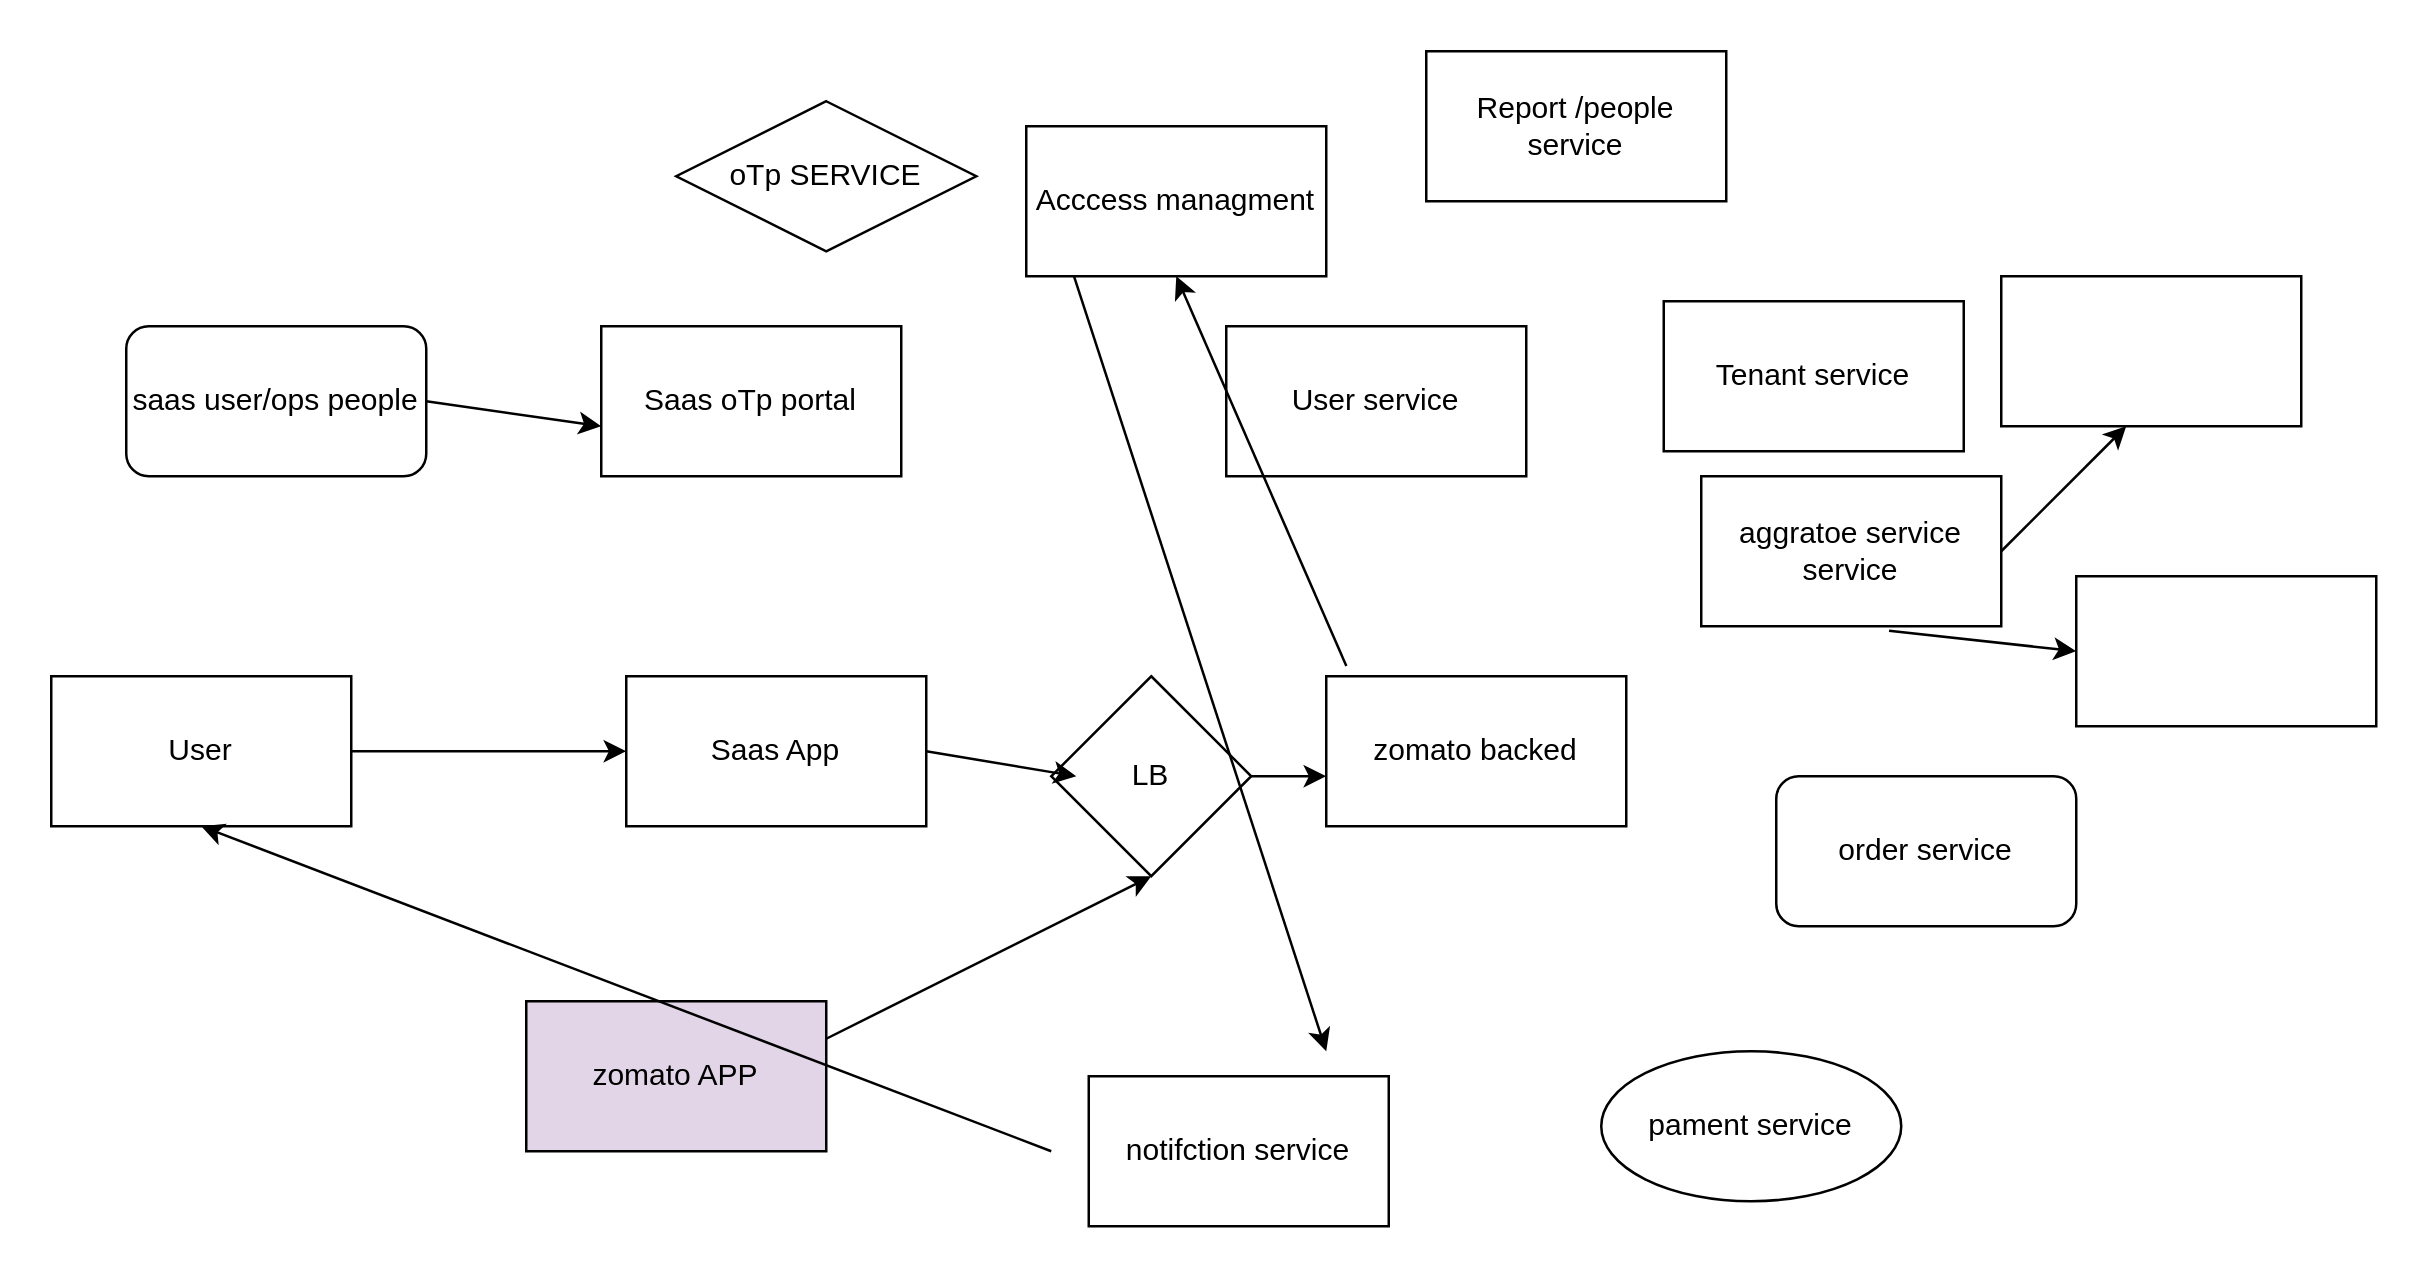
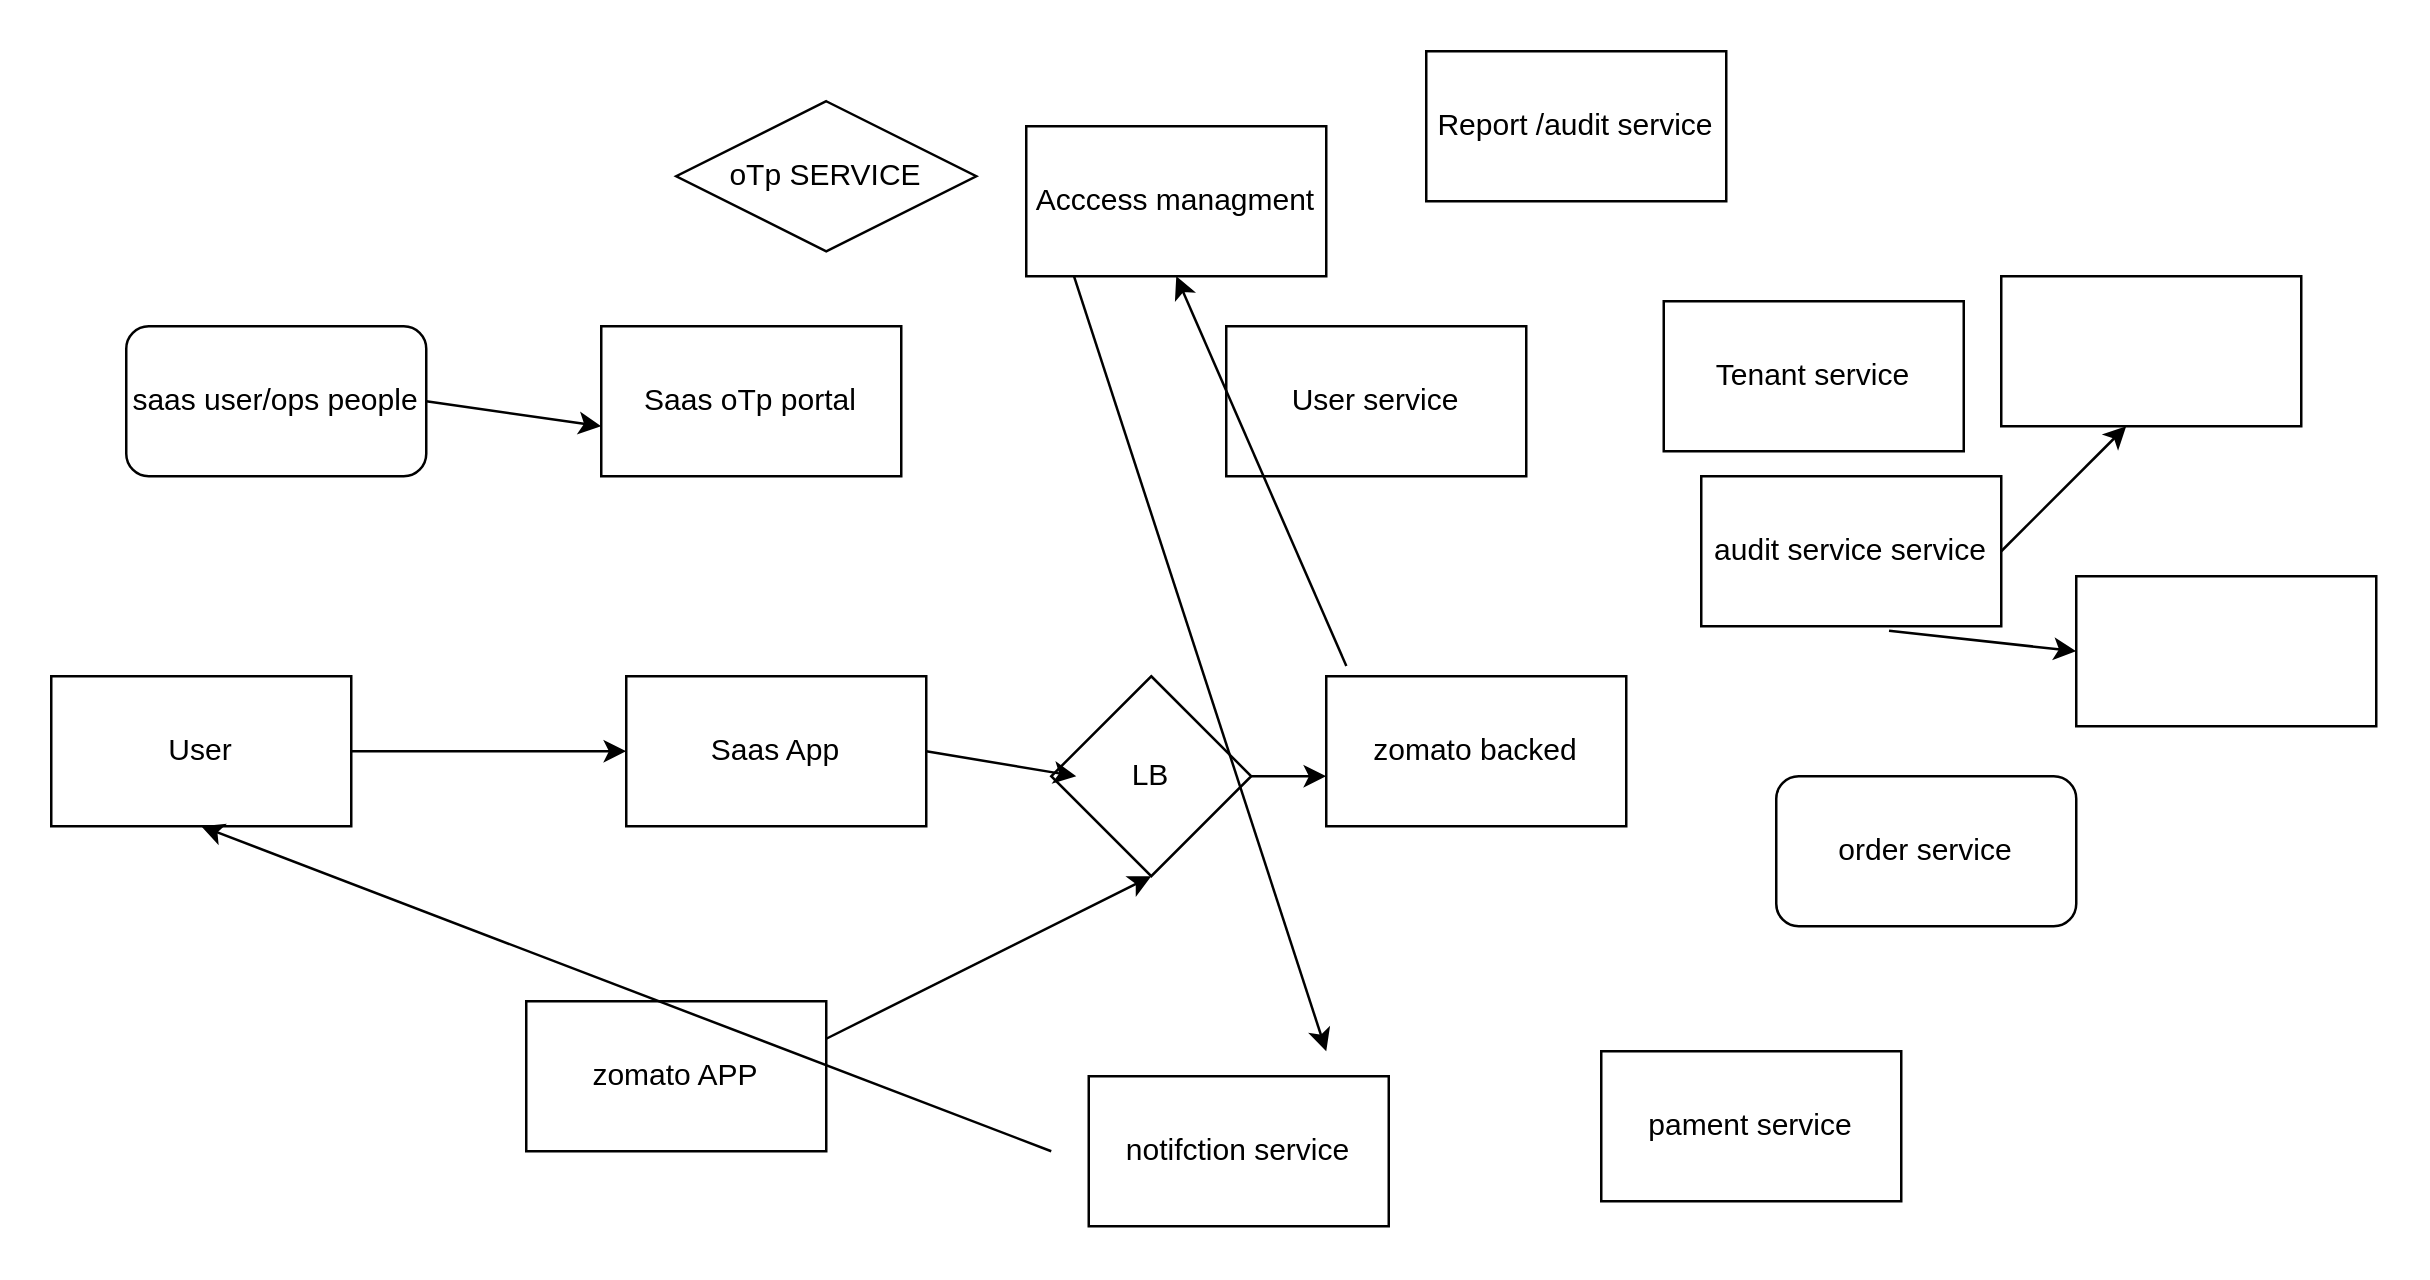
  <mxCell id="0" />
  <mxCell id="1" parent="0" />
  <mxCell id="2" value="User" style="rounded=0;whiteSpace=wrap;html=1;" vertex="1" parent="1"><mxGeometry x="20" y="270" width="120" height="60" as="geometry" /></mxCell>
  <mxCell id="3" value="Saas App" style="rounded=0;whiteSpace=wrap;html=1;" vertex="1" parent="1"><mxGeometry x="250" y="270" width="120" height="60" as="geometry" /></mxCell>
  <mxCell id="4" value="" style="endArrow=classic;html=1;rounded=0;exitX=1;exitY=0.5;exitDx=0;exitDy=0;" edge="1" parent="1" source="2"><mxGeometry width="50" height="50" relative="1" as="geometry"><mxPoint x="200" y="350" as="sourcePoint" /><mxPoint x="250" y="300" as="targetPoint" /></mxGeometry></mxCell>
  <mxCell id="5" value="zomato backed" style="rounded=0;whiteSpace=wrap;html=1;" vertex="1" parent="1"><mxGeometry x="530" y="270" width="120" height="60" as="geometry" /></mxCell>
  <mxCell id="6" value="LB" style="rhombus;whiteSpace=wrap;html=1;" vertex="1" parent="1"><mxGeometry x="420" y="270" width="80" height="80" as="geometry" /></mxCell>
  <mxCell id="7" value="" style="endArrow=classic;html=1;rounded=0;exitX=1;exitY=0.5;exitDx=0;exitDy=0;" edge="1" parent="1" source="3"><mxGeometry width="50" height="50" relative="1" as="geometry"><mxPoint x="380" y="360" as="sourcePoint" /><mxPoint x="430" y="310" as="targetPoint" /></mxGeometry></mxCell>
  <mxCell id="8" value="" style="endArrow=classic;html=1;rounded=0;exitX=1;exitY=0.5;exitDx=0;exitDy=0;" edge="1" parent="1" source="6"><mxGeometry width="50" height="50" relative="1" as="geometry"><mxPoint x="480" y="360" as="sourcePoint" /><mxPoint x="530" y="310" as="targetPoint" /></mxGeometry></mxCell>
  <mxCell id="9" value="User service" style="rounded=0;whiteSpace=wrap;html=1;" vertex="1" parent="1"><mxGeometry x="490" y="130" width="120" height="60" as="geometry" /></mxCell>
  <mxCell id="10" value="Tenant service" style="rounded=0;whiteSpace=wrap;html=1;" vertex="1" parent="1"><mxGeometry x="665" y="120" width="120" height="60" as="geometry" /></mxCell>
  <mxCell id="11" value="Acccess managment" style="rounded=0;whiteSpace=wrap;html=1;" vertex="1" parent="1"><mxGeometry x="410" y="50" width="120" height="60" as="geometry" /></mxCell>
  <mxCell id="12" value="Saas oTp portal" style="rounded=0;whiteSpace=wrap;html=1;" vertex="1" parent="1"><mxGeometry x="240" y="130" width="120" height="60" as="geometry" /></mxCell>
  <mxCell id="13" value="saas user/ops people" style="whiteSpace=wrap;html=1;rounded=1;" vertex="1" parent="1"><mxGeometry x="50" y="130" width="120" height="60" as="geometry" /></mxCell>
  <mxCell id="14" value="" style="endArrow=classic;html=1;rounded=0;exitX=1;exitY=0.5;exitDx=0;exitDy=0;" edge="1" parent="1" source="13"><mxGeometry width="50" height="50" relative="1" as="geometry"><mxPoint x="190" y="220" as="sourcePoint" /><mxPoint x="240" y="170" as="targetPoint" /></mxGeometry></mxCell>
  <mxCell id="15" value="order service" style="whiteSpace=wrap;html=1;rounded=1;" vertex="1" parent="1"><mxGeometry x="710" y="310" width="120" height="60" as="geometry" /></mxCell>
- <mxCell id="16" value="pament service" style="ellipse;whiteSpace=wrap;html=1;" vertex="1" parent="1"><mxGeometry x="640" y="420" width="120" height="60" as="geometry" /></mxCell>
+ <mxCell id="16" value="pament service" style="rounded=0;whiteSpace=wrap;html=1;" vertex="1" parent="1"><mxGeometry x="640" y="420" width="120" height="60" as="geometry" /></mxCell>
  <mxCell id="17" value="notifction service" style="rounded=0;whiteSpace=wrap;html=1;" vertex="1" parent="1"><mxGeometry x="435" y="430" width="120" height="60" as="geometry" /></mxCell>
- <mxCell id="18" value="aggratoe service service" style="rounded=0;whiteSpace=wrap;html=1;" vertex="1" parent="1"><mxGeometry x="680" y="190" width="120" height="60" as="geometry" /></mxCell>
- <mxCell id="19" value="zomato APP" style="rounded=0;whiteSpace=wrap;html=1;fillColor=#e1d5e7;" vertex="1" parent="1"><mxGeometry x="210" y="400" width="120" height="60" as="geometry" /></mxCell>
+ <mxCell id="18" value="audit service service" style="rounded=0;whiteSpace=wrap;html=1;" vertex="1" parent="1"><mxGeometry x="680" y="190" width="120" height="60" as="geometry" /></mxCell>
+ <mxCell id="19" value="zomato APP" style="rounded=0;whiteSpace=wrap;html=1;" vertex="1" parent="1"><mxGeometry x="210" y="400" width="120" height="60" as="geometry" /></mxCell>
  <mxCell id="20" value="" style="endArrow=classic;html=1;rounded=0;exitX=1;exitY=0.25;exitDx=0;exitDy=0;" edge="1" parent="1" source="19"><mxGeometry width="50" height="50" relative="1" as="geometry"><mxPoint x="410" y="400" as="sourcePoint" /><mxPoint x="460" y="350" as="targetPoint" /></mxGeometry></mxCell>
  <mxCell id="21" value="" style="rounded=0;whiteSpace=wrap;html=1;" vertex="1" parent="1"><mxGeometry x="800" y="110" width="120" height="60" as="geometry" /></mxCell>
  <mxCell id="22" value="" style="rounded=0;whiteSpace=wrap;html=1;" vertex="1" parent="1"><mxGeometry x="830" y="230" width="120" height="60" as="geometry" /></mxCell>
  <mxCell id="23" value="" style="endArrow=classic;html=1;rounded=0;exitX=0.626;exitY=1.03;exitDx=0;exitDy=0;exitPerimeter=0;" edge="1" parent="1" source="18"><mxGeometry width="50" height="50" relative="1" as="geometry"><mxPoint x="780" y="310" as="sourcePoint" /><mxPoint x="830" y="260" as="targetPoint" /></mxGeometry></mxCell>
  <mxCell id="24" value="" style="endArrow=classic;html=1;rounded=0;" edge="1" parent="1"><mxGeometry width="50" height="50" relative="1" as="geometry"><mxPoint x="800" y="220" as="sourcePoint" /><mxPoint x="850" y="170" as="targetPoint" /></mxGeometry></mxCell>
- <mxCell id="25" value="Report /people service" style="rounded=0;whiteSpace=wrap;html=1;" vertex="1" parent="1"><mxGeometry x="570" y="20" width="120" height="60" as="geometry" /></mxCell>
+ <mxCell id="25" value="Report /audit service" style="rounded=0;whiteSpace=wrap;html=1;" vertex="1" parent="1"><mxGeometry x="570" y="20" width="120" height="60" as="geometry" /></mxCell>
  <mxCell id="26" value="" style="endArrow=classic;html=1;rounded=0;exitX=0.067;exitY=-0.068;exitDx=0;exitDy=0;exitPerimeter=0;" edge="1" parent="1" source="5"><mxGeometry width="50" height="50" relative="1" as="geometry"><mxPoint x="420" y="160" as="sourcePoint" /><mxPoint x="470" y="110" as="targetPoint" /></mxGeometry></mxCell>
  <mxCell id="27" value="" style="endArrow=classic;html=1;rounded=0;exitX=0.159;exitY=0.999;exitDx=0;exitDy=0;exitPerimeter=0;" edge="1" parent="1" source="11"><mxGeometry width="50" height="50" relative="1" as="geometry"><mxPoint x="380" y="240" as="sourcePoint" /><mxPoint x="530" y="420" as="targetPoint" /></mxGeometry></mxCell>
  <mxCell id="28" value="" style="endArrow=classic;html=1;rounded=0;" edge="1" parent="1"><mxGeometry width="50" height="50" relative="1" as="geometry"><mxPoint x="420" y="460" as="sourcePoint" /><mxPoint x="80" y="330" as="targetPoint" /></mxGeometry></mxCell>
  <mxCell id="29" value="oTp SERVICE" style="rhombus;whiteSpace=wrap;html=1;" vertex="1" parent="1"><mxGeometry x="270" width="120" height="60" as="geometry" y="40" /></mxCell>
